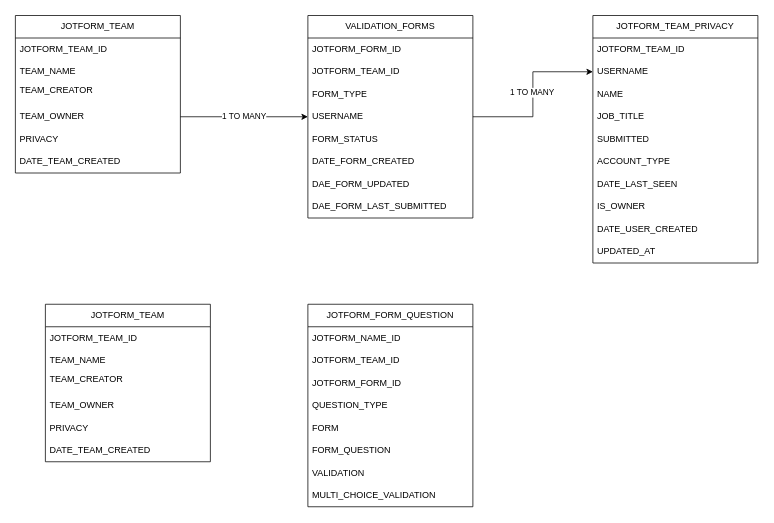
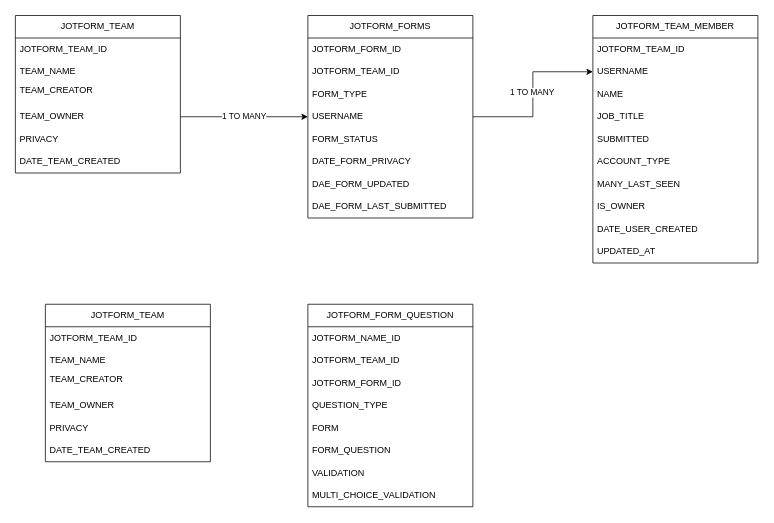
  <mxCell id="0" />
  <mxCell id="1" parent="0" />
  <mxCell id="2" value="JOTFORM_TEAM" style="swimlane;fontStyle=0;childLayout=stackLayout;horizontal=1;startSize=30;horizontalStack=0;resizeParent=1;resizeParentMax=0;resizeLast=0;collapsible=1;marginBottom=0;whiteSpace=wrap;html=1;" parent="1" vertex="1"><mxGeometry x="20" y="20" width="220" height="210" as="geometry"><mxRectangle x="320" y="200" width="140" height="30" as="alternateBounds" /></mxGeometry></mxCell>
  <mxCell id="3" value="JOTFORM_TEAM_ID" style="text;strokeColor=none;fillColor=none;align=left;verticalAlign=middle;spacingLeft=4;spacingRight=4;overflow=hidden;points=[[0,0.5],[1,0.5]];portConstraint=eastwest;rotatable=0;whiteSpace=wrap;html=1;" parent="2" vertex="1"><mxGeometry y="30" width="220" height="30" as="geometry" /></mxCell>
  <mxCell id="4" value="TEAM_NAME" style="text;strokeColor=none;fillColor=none;align=left;verticalAlign=middle;spacingLeft=4;spacingRight=4;overflow=hidden;points=[[0,0.5],[1,0.5]];portConstraint=eastwest;rotatable=0;whiteSpace=wrap;html=1;" parent="2" vertex="1"><mxGeometry y="60" width="220" height="30" as="geometry" /></mxCell>
  <mxCell id="5" value="TEAM_CREATOR&lt;div&gt;&lt;br&gt;&lt;/div&gt;" style="text;strokeColor=none;fillColor=none;align=left;verticalAlign=middle;spacingLeft=4;spacingRight=4;overflow=hidden;points=[[0,0.5],[1,0.5]];portConstraint=eastwest;rotatable=0;whiteSpace=wrap;html=1;" parent="2" vertex="1"><mxGeometry y="90" width="220" height="30" as="geometry" /></mxCell>
  <mxCell id="6" value="TEAM_OWNER" style="text;strokeColor=none;fillColor=none;align=left;verticalAlign=middle;spacingLeft=4;spacingRight=4;overflow=hidden;points=[[0,0.5],[1,0.5]];portConstraint=eastwest;rotatable=0;whiteSpace=wrap;html=1;" parent="2" vertex="1"><mxGeometry y="120" width="220" height="30" as="geometry" /></mxCell>
  <mxCell id="7" value="PRIVACY" style="text;strokeColor=none;fillColor=none;align=left;verticalAlign=middle;spacingLeft=4;spacingRight=4;overflow=hidden;points=[[0,0.5],[1,0.5]];portConstraint=eastwest;rotatable=0;whiteSpace=wrap;html=1;" parent="2" vertex="1"><mxGeometry y="150" width="220" height="30" as="geometry" /></mxCell>
  <mxCell id="8" value="DATE_TEAM_CREATED" style="text;strokeColor=none;fillColor=none;align=left;verticalAlign=middle;spacingLeft=4;spacingRight=4;overflow=hidden;points=[[0,0.5],[1,0.5]];portConstraint=eastwest;rotatable=0;whiteSpace=wrap;html=1;" parent="2" vertex="1"><mxGeometry y="180" width="220" height="30" as="geometry" /></mxCell>
- <mxCell id="9" value="VALIDATION_FORMS" style="swimlane;fontStyle=0;childLayout=stackLayout;horizontal=1;startSize=30;horizontalStack=0;resizeParent=1;resizeParentMax=0;resizeLast=0;collapsible=1;marginBottom=0;whiteSpace=wrap;html=1;" parent="1" vertex="1"><mxGeometry x="410" y="20" width="220" height="270" as="geometry"><mxRectangle x="320" y="200" width="140" height="30" as="alternateBounds" /></mxGeometry></mxCell>
+ <mxCell id="9" value="JOTFORM_FORMS" style="swimlane;fontStyle=0;childLayout=stackLayout;horizontal=1;startSize=30;horizontalStack=0;resizeParent=1;resizeParentMax=0;resizeLast=0;collapsible=1;marginBottom=0;whiteSpace=wrap;html=1;" parent="1" vertex="1"><mxGeometry x="410" y="20" width="220" height="270" as="geometry"><mxRectangle x="320" y="200" width="140" height="30" as="alternateBounds" /></mxGeometry></mxCell>
  <mxCell id="10" value="JOTFORM_FORM_ID" style="text;strokeColor=none;fillColor=none;align=left;verticalAlign=middle;spacingLeft=4;spacingRight=4;overflow=hidden;points=[[0,0.5],[1,0.5]];portConstraint=eastwest;rotatable=0;whiteSpace=wrap;html=1;" parent="9" vertex="1"><mxGeometry y="30" width="220" height="30" as="geometry" /></mxCell>
  <mxCell id="11" value="JOTFORM_TEAM_ID" style="text;strokeColor=none;fillColor=none;align=left;verticalAlign=middle;spacingLeft=4;spacingRight=4;overflow=hidden;points=[[0,0.5],[1,0.5]];portConstraint=eastwest;rotatable=0;whiteSpace=wrap;html=1;" parent="9" vertex="1"><mxGeometry y="60" width="220" height="30" as="geometry" /></mxCell>
  <mxCell id="12" value="&lt;div&gt;FORM_TYPE&lt;/div&gt;" style="text;strokeColor=none;fillColor=none;align=left;verticalAlign=middle;spacingLeft=4;spacingRight=4;overflow=hidden;points=[[0,0.5],[1,0.5]];portConstraint=eastwest;rotatable=0;whiteSpace=wrap;html=1;" parent="9" vertex="1"><mxGeometry y="90" width="220" height="30" as="geometry" /></mxCell>
  <mxCell id="13" value="USERNAME" style="text;strokeColor=none;fillColor=none;align=left;verticalAlign=middle;spacingLeft=4;spacingRight=4;overflow=hidden;points=[[0,0.5],[1,0.5]];portConstraint=eastwest;rotatable=0;whiteSpace=wrap;html=1;" parent="9" vertex="1"><mxGeometry y="120" width="220" height="30" as="geometry" /></mxCell>
  <mxCell id="14" value="FORM_STATUS" style="text;strokeColor=none;fillColor=none;align=left;verticalAlign=middle;spacingLeft=4;spacingRight=4;overflow=hidden;points=[[0,0.5],[1,0.5]];portConstraint=eastwest;rotatable=0;whiteSpace=wrap;html=1;" parent="9" vertex="1"><mxGeometry y="150" width="220" height="30" as="geometry" /></mxCell>
- <mxCell id="15" value="DATE_FORM_CREATED" style="text;strokeColor=none;fillColor=none;align=left;verticalAlign=middle;spacingLeft=4;spacingRight=4;overflow=hidden;points=[[0,0.5],[1,0.5]];portConstraint=eastwest;rotatable=0;whiteSpace=wrap;html=1;" parent="9" vertex="1"><mxGeometry y="180" width="220" height="30" as="geometry" /></mxCell>
+ <mxCell id="15" value="DATE_FORM_PRIVACY" style="text;strokeColor=none;fillColor=none;align=left;verticalAlign=middle;spacingLeft=4;spacingRight=4;overflow=hidden;points=[[0,0.5],[1,0.5]];portConstraint=eastwest;rotatable=0;whiteSpace=wrap;html=1;" parent="9" vertex="1"><mxGeometry y="180" width="220" height="30" as="geometry" /></mxCell>
  <mxCell id="16" value="DAE_FORM_UPDATED" style="text;strokeColor=none;fillColor=none;align=left;verticalAlign=middle;spacingLeft=4;spacingRight=4;overflow=hidden;points=[[0,0.5],[1,0.5]];portConstraint=eastwest;rotatable=0;whiteSpace=wrap;html=1;" parent="9" vertex="1"><mxGeometry y="210" width="220" height="30" as="geometry" /></mxCell>
  <mxCell id="17" value="DAE_FORM_LAST_SUBMITTED" style="text;strokeColor=none;fillColor=none;align=left;verticalAlign=middle;spacingLeft=4;spacingRight=4;overflow=hidden;points=[[0,0.5],[1,0.5]];portConstraint=eastwest;rotatable=0;whiteSpace=wrap;html=1;" parent="9" vertex="1"><mxGeometry y="240" width="220" height="30" as="geometry" /></mxCell>
  <mxCell id="18" value="1 TO MANY" style="edgeStyle=orthogonalEdgeStyle;rounded=0;orthogonalLoop=1;jettySize=auto;html=1;entryX=0;entryY=0.5;entryDx=0;entryDy=0;" parent="1" source="6" target="9" edge="1"><mxGeometry relative="1" as="geometry" /></mxCell>
  <mxCell id="19" value="JOTFORM_FORM_QUESTION" style="swimlane;fontStyle=0;childLayout=stackLayout;horizontal=1;startSize=30;horizontalStack=0;resizeParent=1;resizeParentMax=0;resizeLast=0;collapsible=1;marginBottom=0;whiteSpace=wrap;html=1;" parent="1" vertex="1"><mxGeometry x="410" y="405" width="220" height="270" as="geometry"><mxRectangle x="320" y="200" width="140" height="30" as="alternateBounds" /></mxGeometry></mxCell>
  <mxCell id="20" value="JOTFORM_NAME_ID" style="text;strokeColor=none;fillColor=none;align=left;verticalAlign=middle;spacingLeft=4;spacingRight=4;overflow=hidden;points=[[0,0.5],[1,0.5]];portConstraint=eastwest;rotatable=0;whiteSpace=wrap;html=1;" parent="19" vertex="1"><mxGeometry y="30" width="220" height="30" as="geometry" /></mxCell>
  <mxCell id="21" value="JOTFORM_TEAM_ID" style="text;strokeColor=none;fillColor=none;align=left;verticalAlign=middle;spacingLeft=4;spacingRight=4;overflow=hidden;points=[[0,0.5],[1,0.5]];portConstraint=eastwest;rotatable=0;whiteSpace=wrap;html=1;" parent="19" vertex="1"><mxGeometry y="60" width="220" height="30" as="geometry" /></mxCell>
  <mxCell id="22" value="&lt;div&gt;JOTFORM_FORM_ID&lt;/div&gt;" style="text;strokeColor=none;fillColor=none;align=left;verticalAlign=middle;spacingLeft=4;spacingRight=4;overflow=hidden;points=[[0,0.5],[1,0.5]];portConstraint=eastwest;rotatable=0;whiteSpace=wrap;html=1;" parent="19" vertex="1"><mxGeometry y="90" width="220" height="30" as="geometry" /></mxCell>
  <mxCell id="23" value="QUESTION_TYPE" style="text;strokeColor=none;fillColor=none;align=left;verticalAlign=middle;spacingLeft=4;spacingRight=4;overflow=hidden;points=[[0,0.5],[1,0.5]];portConstraint=eastwest;rotatable=0;whiteSpace=wrap;html=1;" parent="19" vertex="1"><mxGeometry y="120" width="220" height="30" as="geometry" /></mxCell>
  <mxCell id="24" value="FORM" style="text;strokeColor=none;fillColor=none;align=left;verticalAlign=middle;spacingLeft=4;spacingRight=4;overflow=hidden;points=[[0,0.5],[1,0.5]];portConstraint=eastwest;rotatable=0;whiteSpace=wrap;html=1;" parent="19" vertex="1"><mxGeometry y="150" width="220" height="30" as="geometry" /></mxCell>
  <mxCell id="25" value="FORM_QUESTION" style="text;strokeColor=none;fillColor=none;align=left;verticalAlign=middle;spacingLeft=4;spacingRight=4;overflow=hidden;points=[[0,0.5],[1,0.5]];portConstraint=eastwest;rotatable=0;whiteSpace=wrap;html=1;" parent="19" vertex="1"><mxGeometry y="180" width="220" height="30" as="geometry" /></mxCell>
  <mxCell id="26" value="VALIDATION" style="text;strokeColor=none;fillColor=none;align=left;verticalAlign=middle;spacingLeft=4;spacingRight=4;overflow=hidden;points=[[0,0.5],[1,0.5]];portConstraint=eastwest;rotatable=0;whiteSpace=wrap;html=1;" parent="19" vertex="1"><mxGeometry y="210" width="220" height="30" as="geometry" /></mxCell>
  <mxCell id="27" value="MULTI_CHOICE_VALIDATION" style="text;strokeColor=none;fillColor=none;align=left;verticalAlign=middle;spacingLeft=4;spacingRight=4;overflow=hidden;points=[[0,0.5],[1,0.5]];portConstraint=eastwest;rotatable=0;whiteSpace=wrap;html=1;" parent="19" vertex="1"><mxGeometry y="240" width="220" height="30" as="geometry" /></mxCell>
- <mxCell id="28" value="JOTFORM_TEAM_PRIVACY" style="swimlane;fontStyle=0;childLayout=stackLayout;horizontal=1;startSize=30;horizontalStack=0;resizeParent=1;resizeParentMax=0;resizeLast=0;collapsible=1;marginBottom=0;whiteSpace=wrap;html=1;" parent="1" vertex="1"><mxGeometry x="790" y="20" width="220" height="330" as="geometry"><mxRectangle x="320" y="200" width="140" height="30" as="alternateBounds" /></mxGeometry></mxCell>
+ <mxCell id="28" value="JOTFORM_TEAM_MEMBER" style="swimlane;fontStyle=0;childLayout=stackLayout;horizontal=1;startSize=30;horizontalStack=0;resizeParent=1;resizeParentMax=0;resizeLast=0;collapsible=1;marginBottom=0;whiteSpace=wrap;html=1;" parent="1" vertex="1"><mxGeometry x="790" y="20" width="220" height="330" as="geometry"><mxRectangle x="320" y="200" width="140" height="30" as="alternateBounds" /></mxGeometry></mxCell>
  <mxCell id="29" value="JOTFORM_TEAM_ID" style="text;strokeColor=none;fillColor=none;align=left;verticalAlign=middle;spacingLeft=4;spacingRight=4;overflow=hidden;points=[[0,0.5],[1,0.5]];portConstraint=eastwest;rotatable=0;whiteSpace=wrap;html=1;" parent="28" vertex="1"><mxGeometry y="30" width="220" height="30" as="geometry" /></mxCell>
  <mxCell id="30" value="USERNAME" style="text;strokeColor=none;fillColor=none;align=left;verticalAlign=middle;spacingLeft=4;spacingRight=4;overflow=hidden;points=[[0,0.5],[1,0.5]];portConstraint=eastwest;rotatable=0;whiteSpace=wrap;html=1;" parent="28" vertex="1"><mxGeometry y="60" width="220" height="30" as="geometry" /></mxCell>
  <mxCell id="31" value="NAME" style="text;strokeColor=none;fillColor=none;align=left;verticalAlign=middle;spacingLeft=4;spacingRight=4;overflow=hidden;points=[[0,0.5],[1,0.5]];portConstraint=eastwest;rotatable=0;whiteSpace=wrap;html=1;" parent="28" vertex="1"><mxGeometry y="90" width="220" height="30" as="geometry" /></mxCell>
  <mxCell id="32" value="JOB_TITLE" style="text;strokeColor=none;fillColor=none;align=left;verticalAlign=middle;spacingLeft=4;spacingRight=4;overflow=hidden;points=[[0,0.5],[1,0.5]];portConstraint=eastwest;rotatable=0;whiteSpace=wrap;html=1;" parent="28" vertex="1"><mxGeometry y="120" width="220" height="30" as="geometry" /></mxCell>
  <mxCell id="33" value="SUBMITTED" style="text;strokeColor=none;fillColor=none;align=left;verticalAlign=middle;spacingLeft=4;spacingRight=4;overflow=hidden;points=[[0,0.5],[1,0.5]];portConstraint=eastwest;rotatable=0;whiteSpace=wrap;html=1;" parent="28" vertex="1"><mxGeometry y="150" width="220" height="30" as="geometry" /></mxCell>
  <mxCell id="34" value="ACCOUNT_TYPE" style="text;strokeColor=none;fillColor=none;align=left;verticalAlign=middle;spacingLeft=4;spacingRight=4;overflow=hidden;points=[[0,0.5],[1,0.5]];portConstraint=eastwest;rotatable=0;whiteSpace=wrap;html=1;" parent="28" vertex="1"><mxGeometry y="180" width="220" height="30" as="geometry" /></mxCell>
- <mxCell id="35" value="DATE_LAST_SEEN" style="text;strokeColor=none;fillColor=none;align=left;verticalAlign=middle;spacingLeft=4;spacingRight=4;overflow=hidden;points=[[0,0.5],[1,0.5]];portConstraint=eastwest;rotatable=0;whiteSpace=wrap;html=1;" parent="28" vertex="1"><mxGeometry y="210" width="220" height="30" as="geometry" /></mxCell>
+ <mxCell id="35" value="MANY_LAST_SEEN" style="text;strokeColor=none;fillColor=none;align=left;verticalAlign=middle;spacingLeft=4;spacingRight=4;overflow=hidden;points=[[0,0.5],[1,0.5]];portConstraint=eastwest;rotatable=0;whiteSpace=wrap;html=1;" parent="28" vertex="1"><mxGeometry y="210" width="220" height="30" as="geometry" /></mxCell>
  <mxCell id="36" value="IS_OWNER" style="text;strokeColor=none;fillColor=none;align=left;verticalAlign=middle;spacingLeft=4;spacingRight=4;overflow=hidden;points=[[0,0.5],[1,0.5]];portConstraint=eastwest;rotatable=0;whiteSpace=wrap;html=1;" parent="28" vertex="1"><mxGeometry y="240" width="220" height="30" as="geometry" /></mxCell>
  <mxCell id="37" value="DATE_USER_CREATED" style="text;strokeColor=none;fillColor=none;align=left;verticalAlign=middle;spacingLeft=4;spacingRight=4;overflow=hidden;points=[[0,0.5],[1,0.5]];portConstraint=eastwest;rotatable=0;whiteSpace=wrap;html=1;" parent="28" vertex="1"><mxGeometry y="270" width="220" height="30" as="geometry" /></mxCell>
  <mxCell id="38" value="UPDATED_AT" style="text;strokeColor=none;fillColor=none;align=left;verticalAlign=middle;spacingLeft=4;spacingRight=4;overflow=hidden;points=[[0,0.5],[1,0.5]];portConstraint=eastwest;rotatable=0;whiteSpace=wrap;html=1;" parent="28" vertex="1"><mxGeometry y="300" width="220" height="30" as="geometry" /></mxCell>
  <mxCell id="39" style="edgeStyle=orthogonalEdgeStyle;rounded=0;orthogonalLoop=1;jettySize=auto;html=1;" parent="1" source="13" target="30" edge="1"><mxGeometry relative="1" as="geometry" /></mxCell>
  <mxCell id="40" value="1 TO MANY" style="edgeLabel;html=1;align=center;verticalAlign=middle;resizable=0;points=[];" parent="39" vertex="1" connectable="0"><mxGeometry x="0.031" y="2" relative="1" as="geometry"><mxPoint as="offset" /></mxGeometry></mxCell>
  <mxCell id="41" value="JOTFORM_TEAM" style="swimlane;fontStyle=0;childLayout=stackLayout;horizontal=1;startSize=30;horizontalStack=0;resizeParent=1;resizeParentMax=0;resizeLast=0;collapsible=1;marginBottom=0;whiteSpace=wrap;html=1;" parent="1" vertex="1"><mxGeometry x="60" y="405" width="220" height="210" as="geometry"><mxRectangle x="320" y="200" width="140" height="30" as="alternateBounds" /></mxGeometry></mxCell>
  <mxCell id="42" value="JOTFORM_TEAM_ID" style="text;strokeColor=none;fillColor=none;align=left;verticalAlign=middle;spacingLeft=4;spacingRight=4;overflow=hidden;points=[[0,0.5],[1,0.5]];portConstraint=eastwest;rotatable=0;whiteSpace=wrap;html=1;" parent="41" vertex="1"><mxGeometry y="30" width="220" height="30" as="geometry" /></mxCell>
  <mxCell id="43" value="TEAM_NAME" style="text;strokeColor=none;fillColor=none;align=left;verticalAlign=middle;spacingLeft=4;spacingRight=4;overflow=hidden;points=[[0,0.5],[1,0.5]];portConstraint=eastwest;rotatable=0;whiteSpace=wrap;html=1;" parent="41" vertex="1"><mxGeometry y="60" width="220" height="30" as="geometry" /></mxCell>
  <mxCell id="44" value="TEAM_CREATOR&lt;div&gt;&lt;br&gt;&lt;/div&gt;" style="text;strokeColor=none;fillColor=none;align=left;verticalAlign=middle;spacingLeft=4;spacingRight=4;overflow=hidden;points=[[0,0.5],[1,0.5]];portConstraint=eastwest;rotatable=0;whiteSpace=wrap;html=1;" parent="41" vertex="1"><mxGeometry y="90" width="220" height="30" as="geometry" /></mxCell>
  <mxCell id="45" value="TEAM_OWNER" style="text;strokeColor=none;fillColor=none;align=left;verticalAlign=middle;spacingLeft=4;spacingRight=4;overflow=hidden;points=[[0,0.5],[1,0.5]];portConstraint=eastwest;rotatable=0;whiteSpace=wrap;html=1;" parent="41" vertex="1"><mxGeometry y="120" width="220" height="30" as="geometry" /></mxCell>
  <mxCell id="46" value="PRIVACY" style="text;strokeColor=none;fillColor=none;align=left;verticalAlign=middle;spacingLeft=4;spacingRight=4;overflow=hidden;points=[[0,0.5],[1,0.5]];portConstraint=eastwest;rotatable=0;whiteSpace=wrap;html=1;" parent="41" vertex="1"><mxGeometry y="150" width="220" height="30" as="geometry" /></mxCell>
  <mxCell id="47" value="DATE_TEAM_CREATED" style="text;strokeColor=none;fillColor=none;align=left;verticalAlign=middle;spacingLeft=4;spacingRight=4;overflow=hidden;points=[[0,0.5],[1,0.5]];portConstraint=eastwest;rotatable=0;whiteSpace=wrap;html=1;" parent="41" vertex="1"><mxGeometry y="180" width="220" height="30" as="geometry" /></mxCell>
